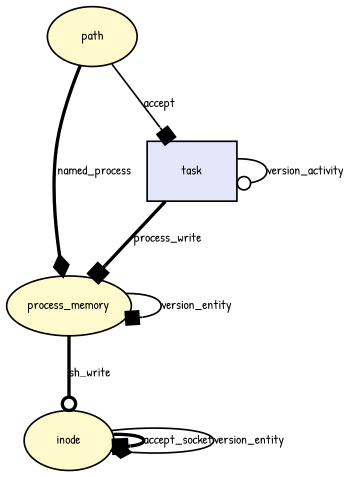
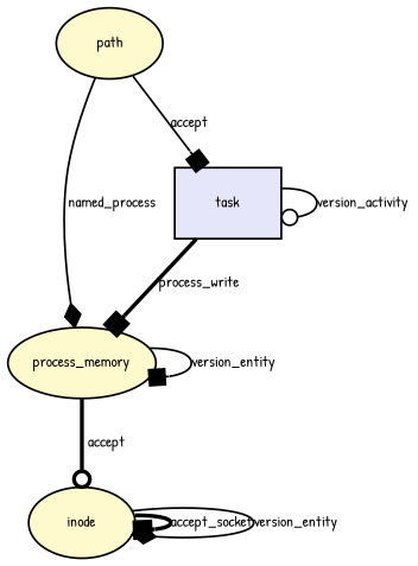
  digraph {
    fontname="Patrick Hand"
    node [fillcolor="#fffacd" fontname="Patrick Hand" fontsize=8 shape=ellipse style=filled]
    edge [arrowhead=box fontname="Patrick Hand" fontsize=8 style=bold]
    n1 [label=path]
    n2 [label=process_memory]
    n3 [fillcolor="#e6e6fa" label=task shape=rectangle]
    n4 [label=inode]
-   n1 -> n2 [arrowhead=diamond label=named_process]
+   n1 -> n2 [arrowhead=diamond label=named_process style=solid]
    n1 -> n3 [label=accept style=solid]
    n2 -> n2 [label=version_entity style=solid]
-   n2 -> n4 [arrowhead=odot label=sh_write]
+   n2 -> n4 [arrowhead=odot label=accept]
    n3 -> n2 [label=process_write]
    n3 -> n3 [arrowhead=odot label=version_activity style=solid]
    n4 -> n4 [label=accept_socket]
    n4 -> n4 [arrowhead=diamond label=version_entity style=solid]
  }
